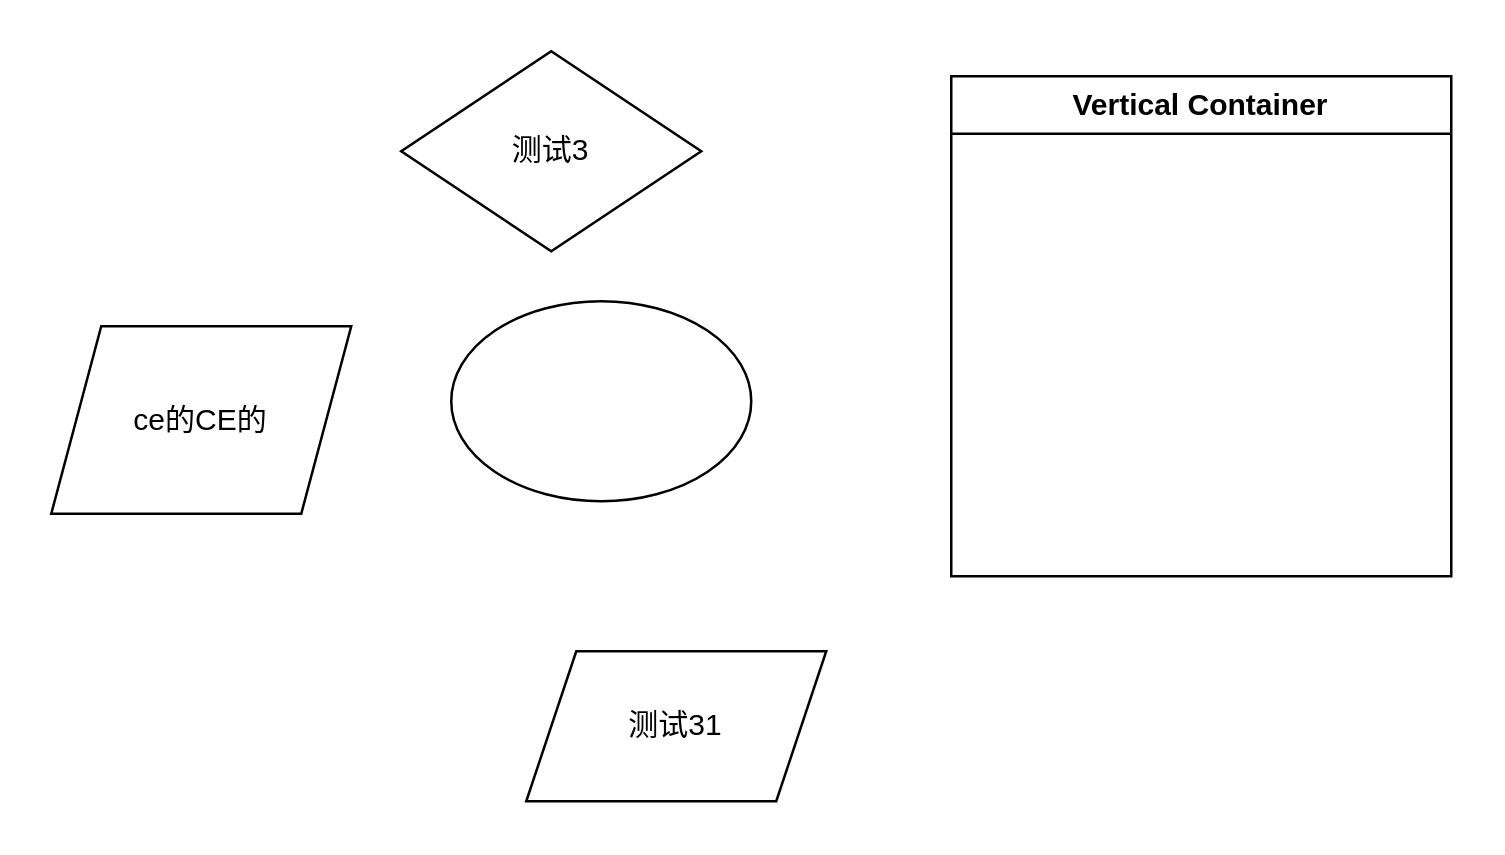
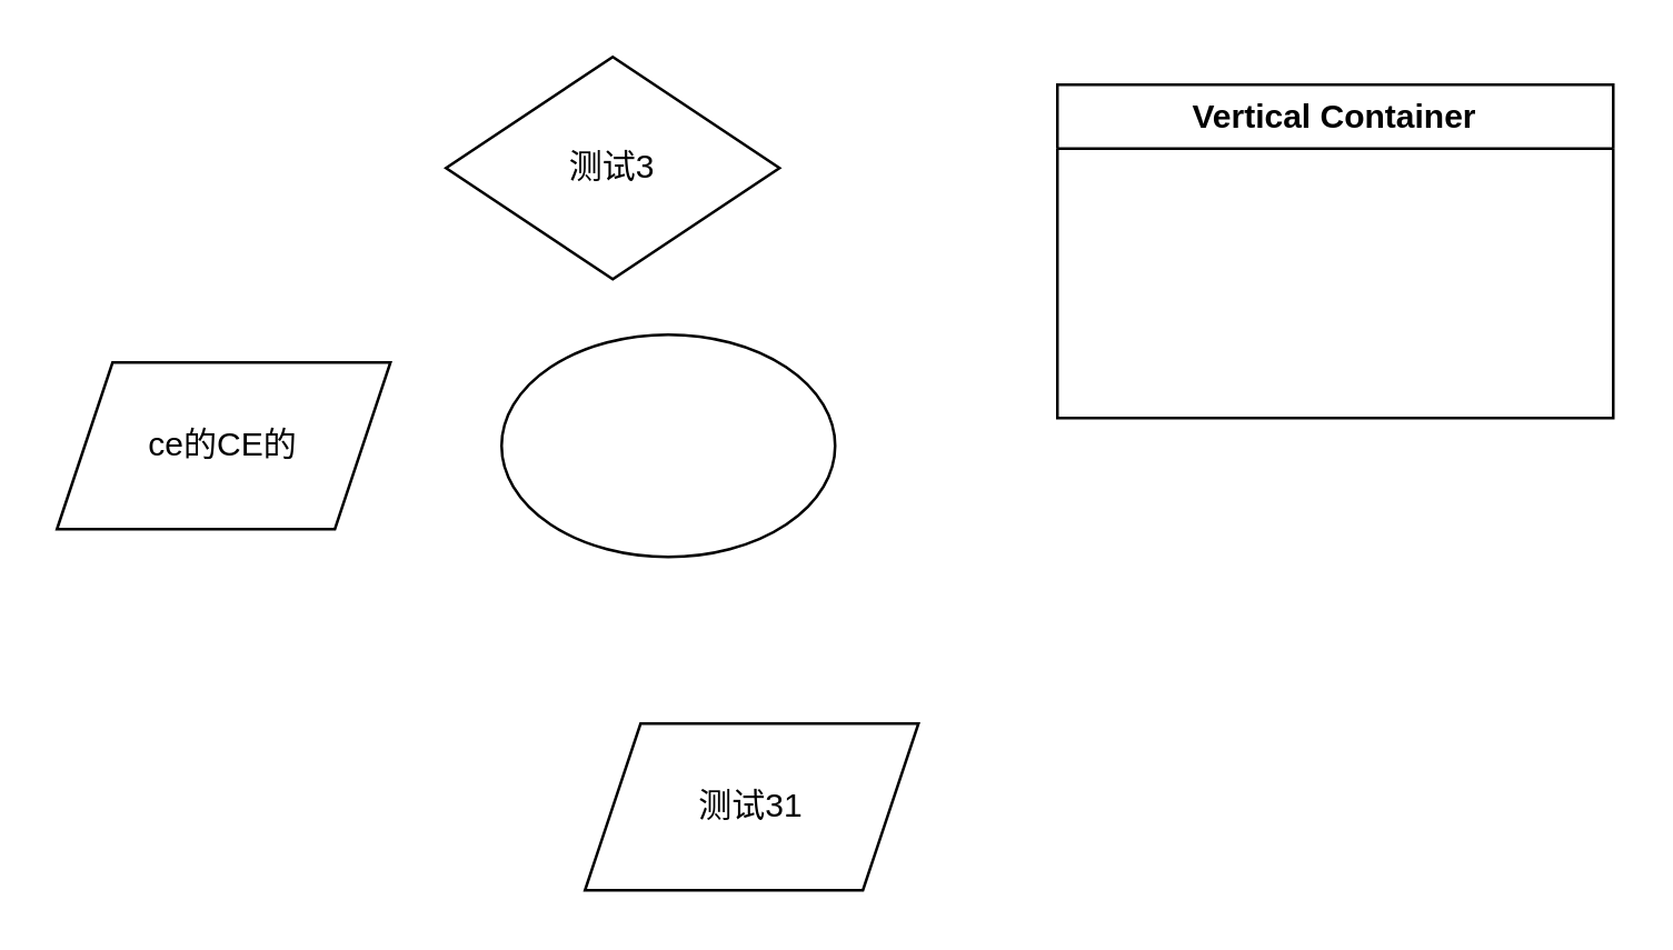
  <mxCell id="0" />
  <mxCell id="1" parent="0" />
- <mxCell id="2" value="ce的CE的" style="shape=parallelogram;perimeter=parallelogramPerimeter;whiteSpace=wrap;html=1;fixedSize=1;" parent="1" vertex="1"><mxGeometry x="20" y="130" width="120" height="75" as="geometry" /></mxCell>
+ <mxCell id="2" value="ce的CE的" style="shape=parallelogram;perimeter=parallelogramPerimeter;whiteSpace=wrap;html=1;fixedSize=1;" parent="1" vertex="1"><mxGeometry x="20" y="130" width="120" height="60" as="geometry" /></mxCell>
  <mxCell id="3" value="测试3" style="rhombus;whiteSpace=wrap;html=1;" parent="1" vertex="1"><mxGeometry x="160" y="20" width="120" height="80" as="geometry" /></mxCell>
  <mxCell id="4" value="测试31" style="shape=parallelogram;perimeter=parallelogramPerimeter;whiteSpace=wrap;html=1;fixedSize=1;" parent="1" vertex="1"><mxGeometry x="210" y="260" width="120" height="60" as="geometry" /></mxCell>
- <mxCell id="5" value="Vertical Container" style="swimlane;whiteSpace=wrap;html=1;" vertex="1" parent="1"><mxGeometry x="380" y="30" width="200" height="200" as="geometry" /></mxCell>
+ <mxCell id="5" value="Vertical Container" style="swimlane;whiteSpace=wrap;html=1;" vertex="1" parent="1"><mxGeometry x="380" y="30" width="200" height="120" as="geometry" /></mxCell>
  <mxCell id="6" value="" style="ellipse;whiteSpace=wrap;html=1;" vertex="1" parent="1"><mxGeometry x="180" y="120" width="120" height="80" as="geometry" /></mxCell>
